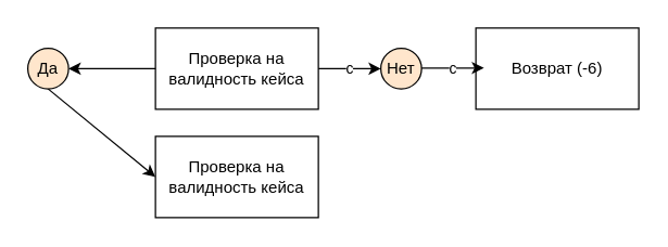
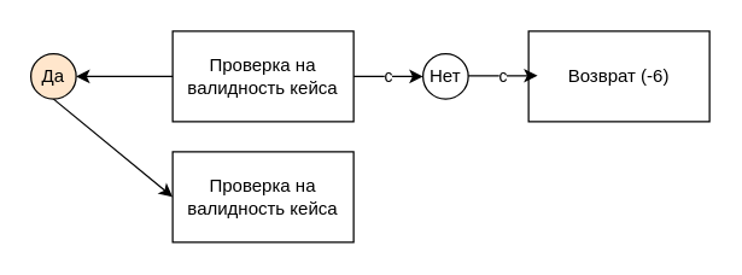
  <mxCell id="0" />
  <mxCell id="1" parent="0" />
  <mxCell id="2" value="Проверка на валидность кейса" style="rounded=0;whiteSpace=wrap;html=1;" vertex="1" parent="1"><mxGeometry x="114" y="20" width="120" height="60" as="geometry" /></mxCell>
  <mxCell id="3" value="с&lt;span style=&quot;color: rgba(0 , 0 , 0 , 0) ; font-family: monospace ; font-size: 0px ; background-color: rgb(248 , 249 , 250)&quot;&gt;%3CmxGraphModel%3E%3Croot%3E%3CmxCell%20id%3D%220%22%2F%3E%3CmxCell%20id%3D%221%22%20parent%3D%220%22%2F%3E%3CmxCell%20id%3D%222%22%20value%3D%22%D0%9F%D1%80%D0%BE%D0%B2%D0%B5%D1%80%D0%BA%D0%B0%20%D0%BD%D0%B0%20%D0%B2%D0%B0%D0%BB%D0%B8%D0%B4%D0%BD%D0%BE%D1%81%D1%82%D1%8C%20%D0%BA%D0%B5%D0%B9%D1%81%D0%B0%22%20style%3D%22rounded%3D0%3BwhiteSpace%3Dwrap%3Bhtml%3D1%3B%22%20vertex%3D%221%22%20parent%3D%221%22%3E%3CmxGeometry%20x%3D%22354%22%20y%3D%2220%22%20width%3D%22120%22%20height%3D%2260%22%20as%3D%22geometry%22%2F%3E%3C%2FmxCell%3E%3C%2Froot%3E%3C%2FmxGraphModel%3E&lt;/span&gt;" style="endArrow=classic;html=1;exitX=1;exitY=0.5;exitDx=0;exitDy=0;" edge="1" parent="1" source="2"><mxGeometry width="50" height="50" relative="1" as="geometry"><mxPoint x="150" y="380" as="sourcePoint" /><mxPoint x="280" y="50" as="targetPoint" /></mxGeometry></mxCell>
  <mxCell id="4" value="" style="endArrow=classic;html=1;exitX=0;exitY=0.5;exitDx=0;exitDy=0;entryX=1;entryY=0.5;entryDx=0;entryDy=0;" edge="1" parent="1" source="2" target="8"><mxGeometry width="50" height="50" relative="1" as="geometry"><mxPoint x="140" y="180" as="sourcePoint" /><mxPoint x="206" y="220" as="targetPoint" /></mxGeometry></mxCell>
- <mxCell id="5" value="Нет" style="ellipse;whiteSpace=wrap;html=1;aspect=fixed;fillColor=#ffe6cc;" vertex="1" parent="1"><mxGeometry x="280" y="35" width="30" height="30" as="geometry" /></mxCell>
+ <mxCell id="5" value="Нет" style="ellipse;whiteSpace=wrap;html=1;aspect=fixed;" vertex="1" parent="1"><mxGeometry x="280" y="35" width="30" height="30" as="geometry" /></mxCell>
  <mxCell id="6" value="Возврат (-6)" style="rounded=0;whiteSpace=wrap;html=1;" vertex="1" parent="1"><mxGeometry x="350" y="20" width="120" height="60" as="geometry" /></mxCell>
  <mxCell id="7" value="с&lt;span style=&quot;color: rgba(0 , 0 , 0 , 0) ; font-family: monospace ; font-size: 0px ; background-color: rgb(248 , 249 , 250)&quot;&gt;%3CmxGraphModel%3E%3Croot%3E%3CmxCell%20id%3D%220%22%2F%3E%3CmxCell%20id%3D%221%22%20parent%3D%220%22%2F%3E%3CmxCell%20id%3D%222%22%20value%3D%22%D0%9F%D1%80%D0%BE%D0%B2%D0%B5%D1%80%D0%BA%D0%B0%20%D0%BD%D0%B0%20%D0%B2%D0%B0%D0%BB%D0%B8%D0%B4%D0%BD%D0%BE%D1%81%D1%82%D1%8C%20%D0%BA%D0%B5%D0%B9%D1%81%D0%B0%22%20style%3D%22rounded%3D0%3BwhiteSpace%3Dwrap%3Bhtml%3D1%3B%22%20vertex%3D%221%22%20parent%3D%221%22%3E%3CmxGeometry%20x%3D%22354%22%20y%3D%2220%22%20width%3D%22120%22%20height%3D%2260%22%20as%3D%22geometry%22%2F%3E%3C%2FmxCell%3E%3C%2Froot%3E%3C%2FmxGraphModel%3E&lt;/span&gt;" style="endArrow=classic;html=1;exitX=1;exitY=0.5;exitDx=0;exitDy=0;" edge="1" parent="1"><mxGeometry width="50" height="50" relative="1" as="geometry"><mxPoint x="310" y="49.5" as="sourcePoint" /><mxPoint x="356" y="49.5" as="targetPoint" /></mxGeometry></mxCell>
  <mxCell id="8" value="Да" style="ellipse;whiteSpace=wrap;html=1;aspect=fixed;fillColor=#ffe6cc;" vertex="1" parent="1"><mxGeometry x="20" y="35" width="30" height="30" as="geometry" /></mxCell>
  <mxCell id="9" value="" style="endArrow=classic;html=1;exitX=0.5;exitY=1;exitDx=0;exitDy=0;entryX=0;entryY=0.5;entryDx=0;entryDy=0;" edge="1" parent="1" source="8" target="10"><mxGeometry width="50" height="50" relative="1" as="geometry"><mxPoint x="94" y="170" as="sourcePoint" /><mxPoint x="30" y="170" as="targetPoint" /></mxGeometry></mxCell>
  <mxCell id="10" value="Проверка на валидность кейса" style="rounded=0;whiteSpace=wrap;html=1;" vertex="1" parent="1"><mxGeometry x="114" y="100" width="120" height="60" as="geometry" /></mxCell>
